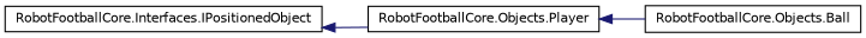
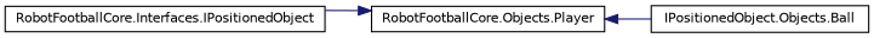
  digraph {
    rankdir=LR
    node [color=black fillcolor=white fontname=Helvetica fontsize=10 shape=record style=filled]
    edge [color=midnightblue dir=back fontname=Helvetica fontsize=10 labelfontname=Helvetica labelfontsize=10 style=solid]
    n1 [height=0.2 label="RobotFootballCore.Interfaces.IPositionedObject" width=0.4]
    n2 [height=0.2 label="RobotFootballCore.Objects.Player" width=0.4]
-   n3 [height=0.2 label="RobotFootballCore.Objects.Ball" width=0.4]
-   n1 -> n2
+   n3 [height=0.2 label="IPositionedObject.Objects.Ball" width=0.4]
+   n2 -> n1
    n2 -> n3
  }
